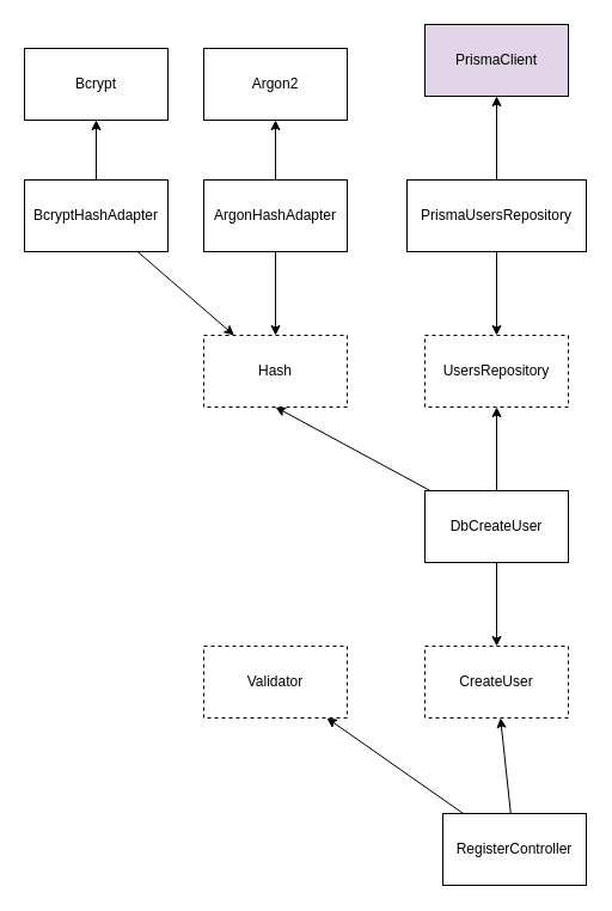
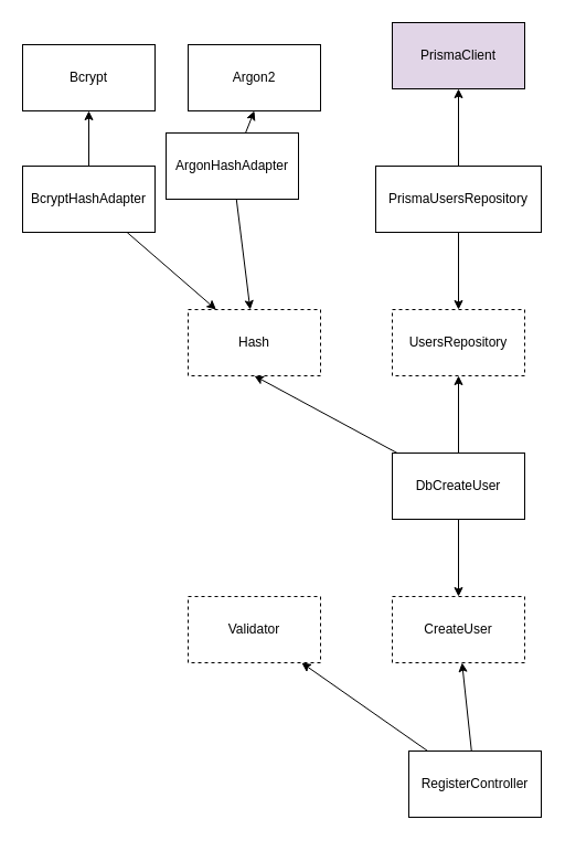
  <mxCell id="0" />
  <mxCell id="1" parent="0" />
  <mxCell id="2" style="edgeStyle=none;html=1;" edge="1" parent="1" source="4" target="5"><mxGeometry relative="1" as="geometry" /></mxCell>
  <mxCell id="3" style="edgeStyle=none;html=1;" edge="1" parent="1" source="4" target="15"><mxGeometry relative="1" as="geometry" /></mxCell>
  <mxCell id="4" value="RegisterController" style="rounded=0;whiteSpace=wrap;html=1;" vertex="1" parent="1"><mxGeometry x="370" y="680" width="120" height="60" as="geometry" /></mxCell>
  <mxCell id="5" value="CreateUser" style="rounded=0;whiteSpace=wrap;html=1;dashed=1;" vertex="1" parent="1"><mxGeometry x="355" y="540" width="120" height="60" as="geometry" /></mxCell>
  <mxCell id="6" style="edgeStyle=none;html=1;" edge="1" parent="1" source="9" target="5"><mxGeometry relative="1" as="geometry" /></mxCell>
  <mxCell id="7" style="edgeStyle=none;html=1;" edge="1" parent="1" source="9" target="10"><mxGeometry relative="1" as="geometry" /></mxCell>
  <mxCell id="8" style="edgeStyle=none;html=1;entryX=0.5;entryY=1;entryDx=0;entryDy=0;" edge="1" parent="1" source="9" target="16"><mxGeometry relative="1" as="geometry" /></mxCell>
  <mxCell id="9" value="DbCreateUser" style="rounded=0;whiteSpace=wrap;html=1;" vertex="1" parent="1"><mxGeometry x="355" y="410" width="120" height="60" as="geometry" /></mxCell>
  <mxCell id="10" value="UsersRepository" style="rounded=0;whiteSpace=wrap;html=1;dashed=1;" vertex="1" parent="1"><mxGeometry x="355" y="280" width="120" height="60" as="geometry" /></mxCell>
  <mxCell id="11" style="edgeStyle=none;html=1;" edge="1" parent="1" source="13" target="10"><mxGeometry relative="1" as="geometry" /></mxCell>
  <mxCell id="12" style="edgeStyle=none;html=1;entryX=0.5;entryY=1;entryDx=0;entryDy=0;" edge="1" parent="1" source="13" target="14"><mxGeometry relative="1" as="geometry" /></mxCell>
  <mxCell id="13" value="PrismaUsersRepository" style="rounded=0;whiteSpace=wrap;html=1;" vertex="1" parent="1"><mxGeometry x="340" y="150" width="150" height="60" as="geometry" /></mxCell>
  <mxCell id="14" value="PrismaClient" style="rounded=0;whiteSpace=wrap;html=1;fillColor=#e1d5e7;" vertex="1" parent="1"><mxGeometry x="355" y="20" width="120" height="60" as="geometry" /></mxCell>
  <mxCell id="15" value="Validator" style="rounded=0;whiteSpace=wrap;html=1;dashed=1;" vertex="1" parent="1"><mxGeometry x="170" y="540" width="120" height="60" as="geometry" /></mxCell>
  <mxCell id="16" value="Hash" style="rounded=0;whiteSpace=wrap;html=1;dashed=1;" vertex="1" parent="1"><mxGeometry x="170" y="280" width="120" height="60" as="geometry" /></mxCell>
  <mxCell id="17" style="edgeStyle=none;html=1;" edge="1" parent="1" source="19" target="16"><mxGeometry relative="1" as="geometry" /></mxCell>
  <mxCell id="18" style="edgeStyle=none;html=1;entryX=0.5;entryY=1;entryDx=0;entryDy=0;" edge="1" parent="1" source="19" target="23"><mxGeometry relative="1" as="geometry" /></mxCell>
- <mxCell id="19" value="ArgonHashAdapter" style="rounded=0;whiteSpace=wrap;html=1;" vertex="1" parent="1"><mxGeometry x="170" y="150" width="120" height="60" as="geometry" /></mxCell>
+ <mxCell id="19" value="ArgonHashAdapter" style="rounded=0;whiteSpace=wrap;html=1;" vertex="1" parent="1"><mxGeometry x="150" y="120" width="120" height="60" as="geometry" /></mxCell>
  <mxCell id="20" style="edgeStyle=none;html=1;" edge="1" parent="1" source="22" target="16"><mxGeometry relative="1" as="geometry" /></mxCell>
  <mxCell id="21" style="edgeStyle=none;html=1;" edge="1" parent="1" source="22" target="24"><mxGeometry relative="1" as="geometry" /></mxCell>
  <mxCell id="22" value="BcryptHashAdapter" style="rounded=0;whiteSpace=wrap;html=1;" vertex="1" parent="1"><mxGeometry x="20" y="150" width="120" height="60" as="geometry" /></mxCell>
  <mxCell id="23" value="Argon2" style="rounded=0;whiteSpace=wrap;html=1;" vertex="1" parent="1"><mxGeometry x="170" y="40" width="120" height="60" as="geometry" /></mxCell>
  <mxCell id="24" value="Bcrypt" style="rounded=0;whiteSpace=wrap;html=1;" vertex="1" parent="1"><mxGeometry x="20" y="40" width="120" height="60" as="geometry" /></mxCell>
